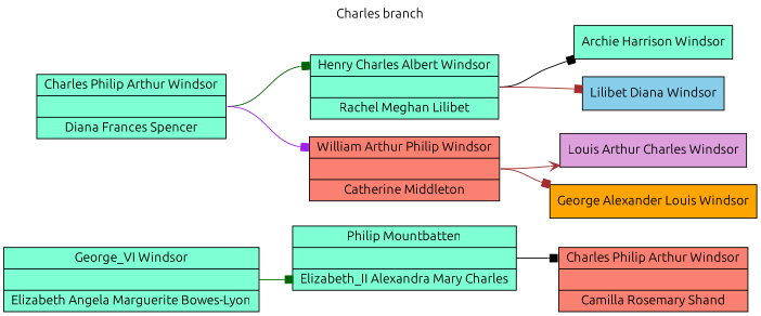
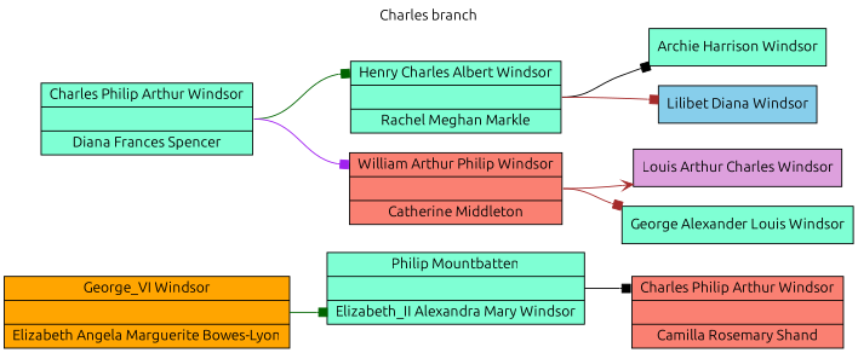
  digraph {
    fontname=Ubuntu
    label="Charles branch"
    labelloc=t
    rankdir=LR
    node [fillcolor=aquamarine fontname=Ubuntu shape=record style=filled]
    edge [arrowhead=box color=brown fontname=Ubuntu headport=i tailport=u]
-   n1 [label="<h>George_VI Windsor|<u>|<w>Elizabeth Angela Marguerite Bowes-Lyon"]
-   n2 [label="<h>Philip Mountbatten|<u>|<w>Elizabeth_II Alexandra Mary Charles"]
+   n1 [fillcolor=orange label="<h>George_VI Windsor|<u>|<w>Elizabeth Angela Marguerite Bowes-Lyon"]
+   n2 [label="<h>Philip Mountbatten|<u>|<w>Elizabeth_II Alexandra Mary Windsor"]
    n3 [fillcolor=salmon label="<h>Charles Philip Arthur Windsor|<u>|<w>Camilla Rosemary Shand"]
-   n4 [label="<h>Henry Charles Albert Windsor|<u>|<w>Rachel Meghan Lilibet"]
+   n4 [label="<h>Henry Charles Albert Windsor|<u>|<w>Rachel Meghan Markle"]
    n5 [label="<i>Archie Harrison Windsor"]
    n6 [fillcolor=skyblue label="<i>Lilibet Diana Windsor"]
    n7 [label="<h>Charles Philip Arthur Windsor|<u>|<w>Diana Frances Spencer"]
    n8 [fillcolor=salmon label="<h>William Arthur Philip Windsor|<u>|<w>Catherine Middleton"]
    n9 [fillcolor=plum label="<i>Louis Arthur Charles Windsor"]
-   n10 [fillcolor=orange label="<i>George Alexander Louis Windsor"]
+   n10 [label="<i>George Alexander Louis Windsor"]
    n1 -> n2 [color=darkgreen headport=w]
    n2 -> n3 [color=black headport=h]
    n4 -> n5 [color=black]
    n4 -> n6
    n7 -> n4 [color=darkgreen headport=h]
    n7 -> n8 [color=purple headport=h]
    n8 -> n9 [arrowhead=vee]
    n8 -> n10
  }
